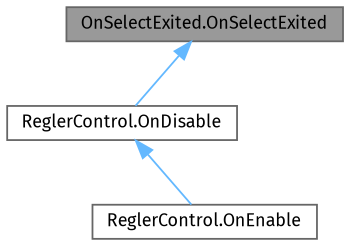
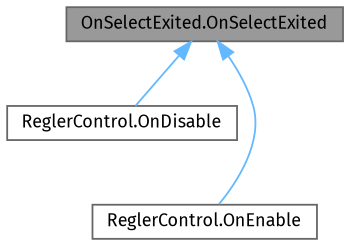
  digraph {
    fontname="Fira Sans"
    rankdir=TB
    node [color=grey40 fillcolor=white fontname="Fira Sans" fontsize=10 shape=box style=filled]
    edge [color=steelblue1 dir=back fontname="Fira Sans" fontsize=10 labelfontname=Helvetica labelfontsize=10 style=solid]
    n1 [color=gray40 fillcolor=grey60 fontcolor=black height=0.2 label="OnSelectExited.OnSelectExited" width=0.4]
    n2 [height=0.2 label="ReglerControl.OnDisable" width=0.4]
    n3 [height=0.2 label="ReglerControl.OnEnable" width=0.4]
    n1 -> n2
-   n2 -> n3
+   n1 -> n3
  }
